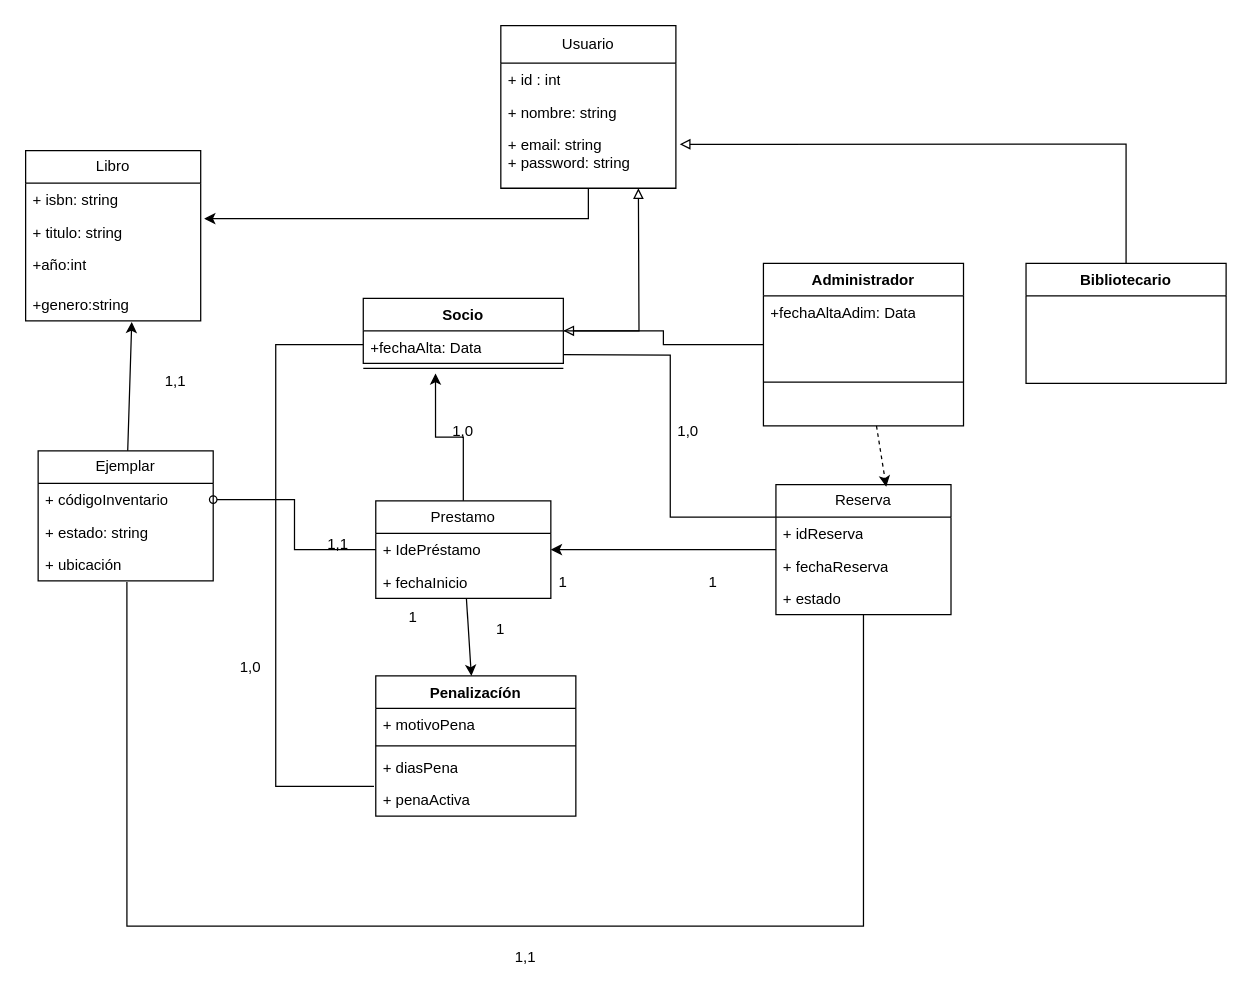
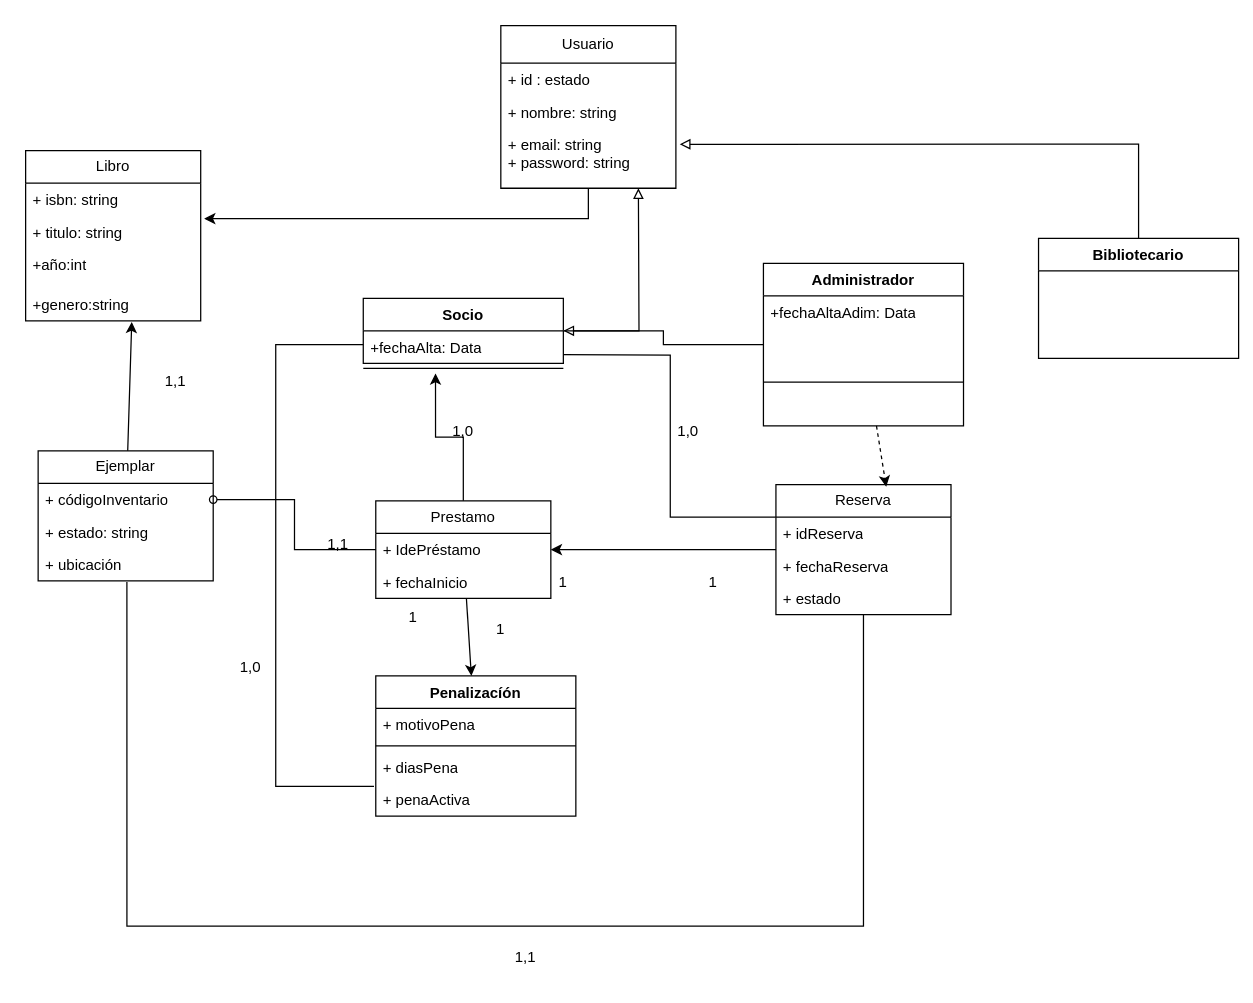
  <mxCell id="0" />
  <mxCell id="1" parent="0" />
  <mxCell id="2" value="Usuario" style="swimlane;fontStyle=0;childLayout=stackLayout;horizontal=1;startSize=30;fillColor=none;horizontalStack=0;resizeParent=1;resizeParentMax=0;resizeLast=0;collapsible=1;marginBottom=0;whiteSpace=wrap;html=1;" parent="1" vertex="1"><mxGeometry x="400" y="20" width="140" height="130" as="geometry" /></mxCell>
- <mxCell id="3" value="+ id : int" style="text;strokeColor=none;fillColor=none;align=left;verticalAlign=top;spacingLeft=4;spacingRight=4;overflow=hidden;rotatable=0;points=[[0,0.5],[1,0.5]];portConstraint=eastwest;whiteSpace=wrap;html=1;" parent="2" vertex="1"><mxGeometry y="30" width="140" height="26" as="geometry" /></mxCell>
+ <mxCell id="3" value="+ id : estado" style="text;strokeColor=none;fillColor=none;align=left;verticalAlign=top;spacingLeft=4;spacingRight=4;overflow=hidden;rotatable=0;points=[[0,0.5],[1,0.5]];portConstraint=eastwest;whiteSpace=wrap;html=1;" parent="2" vertex="1"><mxGeometry y="30" width="140" height="26" as="geometry" /></mxCell>
  <mxCell id="4" value="+ nombre: string" style="text;strokeColor=none;fillColor=none;align=left;verticalAlign=top;spacingLeft=4;spacingRight=4;overflow=hidden;rotatable=0;points=[[0,0.5],[1,0.5]];portConstraint=eastwest;whiteSpace=wrap;html=1;" parent="2" vertex="1"><mxGeometry y="56" width="140" height="26" as="geometry" /></mxCell>
  <mxCell id="5" value="+ email: string&lt;div&gt;+ password: string&lt;/div&gt;" style="text;strokeColor=none;fillColor=none;align=left;verticalAlign=top;spacingLeft=4;spacingRight=4;overflow=hidden;rotatable=0;points=[[0,0.5],[1,0.5]];portConstraint=eastwest;whiteSpace=wrap;html=1;" parent="2" vertex="1"><mxGeometry y="82" width="140" height="48" as="geometry" /></mxCell>
  <mxCell id="6" value="Libro" style="swimlane;fontStyle=0;childLayout=stackLayout;horizontal=1;startSize=26;fillColor=none;horizontalStack=0;resizeParent=1;resizeParentMax=0;resizeLast=0;collapsible=1;marginBottom=0;whiteSpace=wrap;html=1;" parent="1" vertex="1"><mxGeometry x="20" y="120" width="140" height="136" as="geometry" /></mxCell>
  <mxCell id="7" value="+ isbn: string" style="text;strokeColor=none;fillColor=none;align=left;verticalAlign=top;spacingLeft=4;spacingRight=4;overflow=hidden;rotatable=0;points=[[0,0.5],[1,0.5]];portConstraint=eastwest;whiteSpace=wrap;html=1;" parent="6" vertex="1"><mxGeometry y="26" width="140" height="26" as="geometry" /></mxCell>
  <mxCell id="8" value="+ titulo: string" style="text;strokeColor=none;fillColor=none;align=left;verticalAlign=top;spacingLeft=4;spacingRight=4;overflow=hidden;rotatable=0;points=[[0,0.5],[1,0.5]];portConstraint=eastwest;whiteSpace=wrap;html=1;" parent="6" vertex="1"><mxGeometry y="52" width="140" height="26" as="geometry" /></mxCell>
  <mxCell id="9" value="+año:int" style="text;strokeColor=none;fillColor=none;align=left;verticalAlign=top;spacingLeft=4;spacingRight=4;overflow=hidden;rotatable=0;points=[[0,0.5],[1,0.5]];portConstraint=eastwest;whiteSpace=wrap;html=1;" parent="6" vertex="1"><mxGeometry y="78" width="140" height="32" as="geometry" /></mxCell>
  <mxCell id="10" value="+genero:string" style="text;strokeColor=none;fillColor=none;align=left;verticalAlign=top;spacingLeft=4;spacingRight=4;overflow=hidden;rotatable=0;points=[[0,0.5],[1,0.5]];portConstraint=eastwest;whiteSpace=wrap;html=1;" parent="6" vertex="1"><mxGeometry y="110" width="140" height="26" as="geometry" /></mxCell>
  <mxCell id="11" style="edgeStyle=orthogonalEdgeStyle;rounded=0;orthogonalLoop=1;jettySize=auto;html=1;endArrow=block;endFill=0;" edge="1" parent="1" source="12"><mxGeometry relative="1" as="geometry"><mxPoint x="510" y="150" as="targetPoint" /></mxGeometry></mxCell>
  <mxCell id="12" value="Socio" style="swimlane;fontStyle=1;align=center;verticalAlign=top;childLayout=stackLayout;horizontal=1;startSize=26;horizontalStack=0;resizeParent=1;resizeParentMax=0;resizeLast=0;collapsible=1;marginBottom=0;whiteSpace=wrap;html=1;" parent="1" vertex="1"><mxGeometry x="290" y="238" width="160" height="52" as="geometry" /></mxCell>
  <mxCell id="13" value="Administrador" style="swimlane;fontStyle=1;align=center;verticalAlign=top;childLayout=stackLayout;horizontal=1;startSize=26;horizontalStack=0;resizeParent=1;resizeParentMax=0;resizeLast=0;collapsible=1;marginBottom=0;whiteSpace=wrap;html=1;" parent="1" vertex="1"><mxGeometry x="610" y="210" width="160" height="130" as="geometry" /></mxCell>
  <mxCell id="14" value="+fechaAltaAdim: Data" style="text;strokeColor=none;fillColor=none;align=left;verticalAlign=top;spacingLeft=4;spacingRight=4;overflow=hidden;rotatable=0;points=[[0,0.5],[1,0.5]];portConstraint=eastwest;whiteSpace=wrap;html=1;" parent="13" vertex="1"><mxGeometry y="26" width="160" height="34" as="geometry" /></mxCell>
  <mxCell id="15" value="" style="line;strokeWidth=1;fillColor=none;align=left;verticalAlign=middle;spacingTop=-1;spacingLeft=3;spacingRight=3;rotatable=0;labelPosition=right;points=[];portConstraint=eastwest;strokeColor=inherit;" parent="13" vertex="1"><mxGeometry y="60" width="160" height="70" as="geometry" /></mxCell>
  <mxCell id="16" value="Ejemplar" style="swimlane;fontStyle=0;childLayout=stackLayout;horizontal=1;startSize=26;fillColor=none;horizontalStack=0;resizeParent=1;resizeParentMax=0;resizeLast=0;collapsible=1;marginBottom=0;whiteSpace=wrap;html=1;" parent="1" vertex="1"><mxGeometry x="30" y="360" width="140" height="104" as="geometry" /></mxCell>
  <mxCell id="17" value="+ códigoInventario" style="text;strokeColor=none;fillColor=none;align=left;verticalAlign=top;spacingLeft=4;spacingRight=4;overflow=hidden;rotatable=0;points=[[0,0.5],[1,0.5]];portConstraint=eastwest;whiteSpace=wrap;html=1;" parent="16" vertex="1"><mxGeometry y="26" width="140" height="26" as="geometry" /></mxCell>
  <mxCell id="18" value="+ estado: string" style="text;strokeColor=none;fillColor=none;align=left;verticalAlign=top;spacingLeft=4;spacingRight=4;overflow=hidden;rotatable=0;points=[[0,0.5],[1,0.5]];portConstraint=eastwest;whiteSpace=wrap;html=1;" parent="16" vertex="1"><mxGeometry y="52" width="140" height="26" as="geometry" /></mxCell>
  <mxCell id="19" value="+ ubicación&amp;nbsp;" style="text;strokeColor=none;fillColor=none;align=left;verticalAlign=top;spacingLeft=4;spacingRight=4;overflow=hidden;rotatable=0;points=[[0,0.5],[1,0.5]];portConstraint=eastwest;whiteSpace=wrap;html=1;" parent="16" vertex="1"><mxGeometry y="78" width="140" height="26" as="geometry" /></mxCell>
  <mxCell id="20" style="rounded=0;orthogonalLoop=1;jettySize=auto;html=1;" edge="1" parent="1" source="22" target="30"><mxGeometry relative="1" as="geometry" /></mxCell>
  <mxCell id="21" style="rounded=0;orthogonalLoop=1;jettySize=auto;html=1;entryX=1;entryY=0.5;entryDx=0;entryDy=0;edgeStyle=orthogonalEdgeStyle;endArrow=oval;endFill=0;" edge="1" parent="1" source="22" target="17"><mxGeometry relative="1" as="geometry" /></mxCell>
  <mxCell id="22" value="Prestamo" style="swimlane;fontStyle=0;childLayout=stackLayout;horizontal=1;startSize=26;fillColor=none;horizontalStack=0;resizeParent=1;resizeParentMax=0;resizeLast=0;collapsible=1;marginBottom=0;whiteSpace=wrap;html=1;" parent="1" vertex="1"><mxGeometry x="300" y="400" width="140" height="78" as="geometry" /></mxCell>
  <mxCell id="23" value="+ IdePréstamo" style="text;strokeColor=none;fillColor=none;align=left;verticalAlign=top;spacingLeft=4;spacingRight=4;overflow=hidden;rotatable=0;points=[[0,0.5],[1,0.5]];portConstraint=eastwest;whiteSpace=wrap;html=1;" parent="22" vertex="1"><mxGeometry y="26" width="140" height="26" as="geometry" /></mxCell>
  <mxCell id="24" value="+ fechaInicio" style="text;strokeColor=none;fillColor=none;align=left;verticalAlign=top;spacingLeft=4;spacingRight=4;overflow=hidden;rotatable=0;points=[[0,0.5],[1,0.5]];portConstraint=eastwest;whiteSpace=wrap;html=1;" parent="22" vertex="1"><mxGeometry y="52" width="140" height="26" as="geometry" /></mxCell>
  <mxCell id="25" style="edgeStyle=orthogonalEdgeStyle;rounded=0;orthogonalLoop=1;jettySize=auto;html=1;entryX=1;entryY=0.5;entryDx=0;entryDy=0;" edge="1" parent="1" source="26" target="23"><mxGeometry relative="1" as="geometry"><mxPoint x="570" y="439" as="targetPoint" /></mxGeometry></mxCell>
  <mxCell id="26" value="Reserva" style="swimlane;fontStyle=0;childLayout=stackLayout;horizontal=1;startSize=26;fillColor=none;horizontalStack=0;resizeParent=1;resizeParentMax=0;resizeLast=0;collapsible=1;marginBottom=0;whiteSpace=wrap;html=1;" parent="1" vertex="1"><mxGeometry x="620" y="387" width="140" height="104" as="geometry" /></mxCell>
  <mxCell id="27" value="+ idReserva" style="text;strokeColor=none;fillColor=none;align=left;verticalAlign=top;spacingLeft=4;spacingRight=4;overflow=hidden;rotatable=0;points=[[0,0.5],[1,0.5]];portConstraint=eastwest;whiteSpace=wrap;html=1;" parent="26" vertex="1"><mxGeometry y="26" width="140" height="26" as="geometry" /></mxCell>
  <mxCell id="28" value="+ fechaReserva" style="text;strokeColor=none;fillColor=none;align=left;verticalAlign=top;spacingLeft=4;spacingRight=4;overflow=hidden;rotatable=0;points=[[0,0.5],[1,0.5]];portConstraint=eastwest;whiteSpace=wrap;html=1;" parent="26" vertex="1"><mxGeometry y="52" width="140" height="26" as="geometry" /></mxCell>
  <mxCell id="29" value="+ estado" style="text;strokeColor=none;fillColor=none;align=left;verticalAlign=top;spacingLeft=4;spacingRight=4;overflow=hidden;rotatable=0;points=[[0,0.5],[1,0.5]];portConstraint=eastwest;whiteSpace=wrap;html=1;" parent="26" vertex="1"><mxGeometry y="78" width="140" height="26" as="geometry" /></mxCell>
  <mxCell id="30" value="Penalizacíón" style="swimlane;fontStyle=1;align=center;verticalAlign=top;childLayout=stackLayout;horizontal=1;startSize=26;horizontalStack=0;resizeParent=1;resizeParentMax=0;resizeLast=0;collapsible=1;marginBottom=0;whiteSpace=wrap;html=1;" parent="1" vertex="1"><mxGeometry x="300" y="540" width="160" height="112" as="geometry" /></mxCell>
  <mxCell id="31" value="+ motivoPena" style="text;strokeColor=none;fillColor=none;align=left;verticalAlign=top;spacingLeft=4;spacingRight=4;overflow=hidden;rotatable=0;points=[[0,0.5],[1,0.5]];portConstraint=eastwest;whiteSpace=wrap;html=1;" parent="30" vertex="1"><mxGeometry y="26" width="160" height="26" as="geometry" /></mxCell>
  <mxCell id="32" value="" style="line;strokeWidth=1;fillColor=none;align=left;verticalAlign=middle;spacingTop=-1;spacingLeft=3;spacingRight=3;rotatable=0;labelPosition=right;points=[];portConstraint=eastwest;strokeColor=inherit;" parent="30" vertex="1"><mxGeometry y="52" width="160" height="8" as="geometry" /></mxCell>
  <mxCell id="33" value="+ diasPena" style="text;strokeColor=none;fillColor=none;align=left;verticalAlign=top;spacingLeft=4;spacingRight=4;overflow=hidden;rotatable=0;points=[[0,0.5],[1,0.5]];portConstraint=eastwest;whiteSpace=wrap;html=1;" parent="30" vertex="1"><mxGeometry y="60" width="160" height="26" as="geometry" /></mxCell>
  <mxCell id="34" value="+ penaActiva" style="text;strokeColor=none;fillColor=none;align=left;verticalAlign=top;spacingLeft=4;spacingRight=4;overflow=hidden;rotatable=0;points=[[0,0.5],[1,0.5]];portConstraint=eastwest;whiteSpace=wrap;html=1;" parent="30" vertex="1"><mxGeometry y="86" width="160" height="26" as="geometry" /></mxCell>
  <mxCell id="35" style="rounded=0;orthogonalLoop=1;jettySize=auto;html=1;entryX=1.02;entryY=0.089;entryDx=0;entryDy=0;entryPerimeter=0;edgeStyle=orthogonalEdgeStyle;" edge="1" parent="1" source="2" target="8"><mxGeometry relative="1" as="geometry" /></mxCell>
  <mxCell id="36" style="rounded=0;orthogonalLoop=1;jettySize=auto;html=1;entryX=0.606;entryY=1.033;entryDx=0;entryDy=0;entryPerimeter=0;" edge="1" parent="1" source="16" target="10"><mxGeometry relative="1" as="geometry" /></mxCell>
  <mxCell id="37" style="rounded=0;orthogonalLoop=1;jettySize=auto;html=1;entryX=0.63;entryY=0.017;entryDx=0;entryDy=0;entryPerimeter=0;dashed=1;" edge="1" parent="1" source="13" target="26"><mxGeometry relative="1" as="geometry" /></mxCell>
  <mxCell id="38" value="1,0" style="text;strokeColor=none;align=center;fillColor=none;html=1;verticalAlign=middle;whiteSpace=wrap;rounded=0;" vertex="1" parent="1"><mxGeometry x="340" y="330" width="60" height="30" as="geometry" /></mxCell>
  <mxCell id="39" value="1,1" style="text;strokeColor=none;align=center;fillColor=none;html=1;verticalAlign=middle;whiteSpace=wrap;rounded=0;" vertex="1" parent="1"><mxGeometry x="240" y="420" width="60" height="30" as="geometry" /></mxCell>
  <mxCell id="40" value="1" style="text;strokeColor=none;align=center;fillColor=none;html=1;verticalAlign=middle;whiteSpace=wrap;rounded=0;" vertex="1" parent="1"><mxGeometry x="300" y="478" width="60" height="30" as="geometry" /></mxCell>
  <mxCell id="41" value="1" style="text;strokeColor=none;align=center;fillColor=none;html=1;verticalAlign=middle;whiteSpace=wrap;rounded=0;" vertex="1" parent="1"><mxGeometry x="370" y="488" width="60" height="30" as="geometry" /></mxCell>
  <mxCell id="42" value="1" style="text;strokeColor=none;align=center;fillColor=none;html=1;verticalAlign=middle;whiteSpace=wrap;rounded=0;" vertex="1" parent="1"><mxGeometry x="420" y="450" width="60" height="30" as="geometry" /></mxCell>
  <mxCell id="43" value="1" style="text;strokeColor=none;align=center;fillColor=none;html=1;verticalAlign=middle;whiteSpace=wrap;rounded=0;" vertex="1" parent="1"><mxGeometry x="540" y="450" width="60" height="30" as="geometry" /></mxCell>
  <mxCell id="44" style="edgeStyle=orthogonalEdgeStyle;rounded=0;orthogonalLoop=1;jettySize=auto;html=1;endArrow=block;endFill=0;" edge="1" parent="1" source="13" target="12"><mxGeometry relative="1" as="geometry" /></mxCell>
  <mxCell id="45" value="1,1" style="text;strokeColor=none;align=center;fillColor=none;html=1;verticalAlign=middle;whiteSpace=wrap;rounded=0;" vertex="1" parent="1"><mxGeometry x="110" y="290" width="60" height="30" as="geometry" /></mxCell>
  <mxCell id="46" style="edgeStyle=orthogonalEdgeStyle;rounded=0;orthogonalLoop=1;jettySize=auto;html=1;entryX=0;entryY=0.25;entryDx=0;entryDy=0;endArrow=none;endFill=0;" edge="1" parent="1" target="26"><mxGeometry relative="1" as="geometry"><mxPoint x="450" y="283" as="sourcePoint" /></mxGeometry></mxCell>
  <mxCell id="47" value="1,0" style="text;strokeColor=none;align=center;fillColor=none;html=1;verticalAlign=middle;whiteSpace=wrap;rounded=0;" vertex="1" parent="1"><mxGeometry x="520" y="330" width="60" height="30" as="geometry" /></mxCell>
  <mxCell id="48" style="edgeStyle=orthogonalEdgeStyle;rounded=0;orthogonalLoop=1;jettySize=auto;html=1;entryX=0.507;entryY=1.031;entryDx=0;entryDy=0;entryPerimeter=0;endArrow=none;endFill=0;" edge="1" parent="1" source="29" target="19"><mxGeometry relative="1" as="geometry"><Array as="points"><mxPoint x="690" y="740" /><mxPoint x="101" y="740" /></Array></mxGeometry></mxCell>
  <mxCell id="49" value="1,1" style="text;strokeColor=none;align=center;fillColor=none;html=1;verticalAlign=middle;whiteSpace=wrap;rounded=0;" vertex="1" parent="1"><mxGeometry x="390" y="750" width="60" height="30" as="geometry" /></mxCell>
  <mxCell id="50" style="edgeStyle=orthogonalEdgeStyle;rounded=0;orthogonalLoop=1;jettySize=auto;html=1;entryX=-0.009;entryY=0.088;entryDx=0;entryDy=0;entryPerimeter=0;endArrow=none;endFill=0;" edge="1" parent="1" target="34"><mxGeometry relative="1" as="geometry"><mxPoint x="290" y="275" as="sourcePoint" /><Array as="points"><mxPoint x="220" y="275" /><mxPoint x="220" y="628" /></Array></mxGeometry></mxCell>
  <mxCell id="51" value="1,0" style="text;strokeColor=none;align=center;fillColor=none;html=1;verticalAlign=middle;whiteSpace=wrap;rounded=0;" vertex="1" parent="1"><mxGeometry x="170" y="518" width="60" height="30" as="geometry" /></mxCell>
- <mxCell id="52" value="Bibliotecario" style="swimlane;fontStyle=1;align=center;verticalAlign=top;childLayout=stackLayout;horizontal=1;startSize=26;horizontalStack=0;resizeParent=1;resizeParentMax=0;resizeLast=0;collapsible=1;marginBottom=0;whiteSpace=wrap;html=1;" vertex="1" parent="1"><mxGeometry x="820" y="210" width="160" height="96" as="geometry" /></mxCell>
+ <mxCell id="52" value="Bibliotecario" style="swimlane;fontStyle=1;align=center;verticalAlign=top;childLayout=stackLayout;horizontal=1;startSize=26;horizontalStack=0;resizeParent=1;resizeParentMax=0;resizeLast=0;collapsible=1;marginBottom=0;whiteSpace=wrap;html=1;" vertex="1" parent="1"><mxGeometry x="830" y="190" width="160" height="96" as="geometry" /></mxCell>
  <mxCell id="53" style="edgeStyle=orthogonalEdgeStyle;rounded=0;orthogonalLoop=1;jettySize=auto;html=1;entryX=1.022;entryY=0.267;entryDx=0;entryDy=0;entryPerimeter=0;endArrow=block;endFill=0;" edge="1" parent="1" source="52" target="5"><mxGeometry relative="1" as="geometry" /></mxCell>
  <mxCell id="54" value="" style="line;strokeWidth=1;fillColor=none;align=left;verticalAlign=middle;spacingTop=-1;spacingLeft=3;spacingRight=3;rotatable=0;labelPosition=right;points=[];portConstraint=eastwest;strokeColor=inherit;" parent="1" vertex="1"><mxGeometry x="290" y="290" width="160" height="8" as="geometry" /></mxCell>
  <mxCell id="55" value="+fechaAlta: Data" style="text;strokeColor=none;fillColor=none;align=left;verticalAlign=top;spacingLeft=4;spacingRight=4;overflow=hidden;rotatable=0;points=[[0,0.5],[1,0.5]];portConstraint=eastwest;whiteSpace=wrap;html=1;" vertex="1" parent="1"><mxGeometry x="290" y="264" width="160" height="26" as="geometry" /></mxCell>
  <mxCell id="56" style="edgeStyle=orthogonalEdgeStyle;rounded=0;orthogonalLoop=1;jettySize=auto;html=1;exitX=0.5;exitY=0;exitDx=0;exitDy=0;entryX=0.361;entryY=1.017;entryDx=0;entryDy=0;entryPerimeter=0;" edge="1" parent="1" source="22" target="54"><mxGeometry relative="1" as="geometry" /></mxCell>
